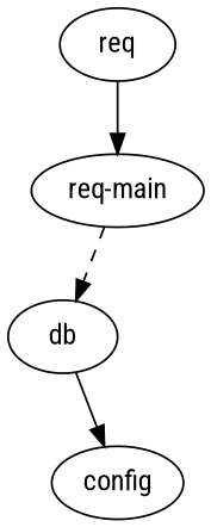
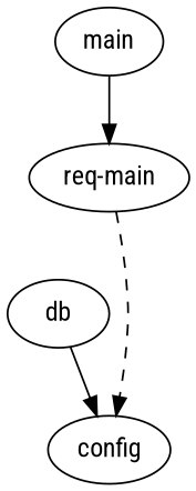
  digraph {
    fontname="Roboto Condensed"
    node [fontname="Roboto Condensed"]
    edge [fontname="Roboto Condensed"]
    n1 [label="req-main"]
    db
    config
-   main [label=req]
-   n1 -> db [style=dashed]
+   main
+   n1 -> config [style=dashed]
    db -> config
    main -> n1
  }
